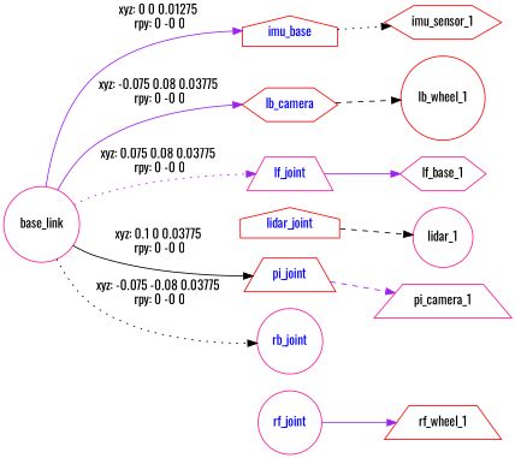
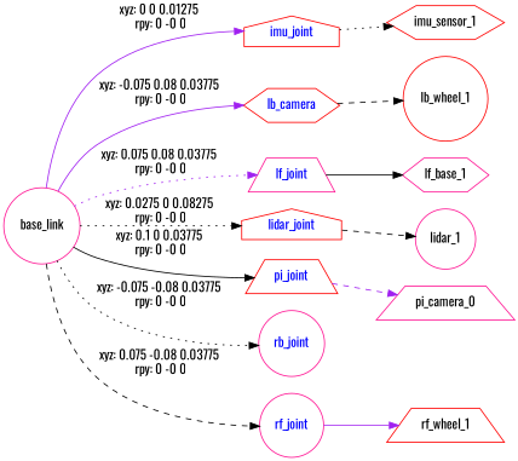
  digraph {
    fontname=Oswald
    rankdir=LR
    node [color=deeppink fontname=Oswald shape=circle]
    edge [color=black fontname=Oswald style=solid]
    n1 [label=base_link]
-   imu_joint [color=red fontcolor=blue shape=house label=imu_base]
+   imu_joint [color=red fontcolor=blue shape=house]
    n3 [color=red fontcolor=blue label=lb_camera shape=hexagon]
    lf_joint [fontcolor=blue shape=trapezium]
    lidar_joint [color=red fontcolor=blue shape=house]
    pi_joint [color=red fontcolor=blue shape=trapezium]
    rb_joint [fontcolor=blue]
    rf_joint [fontcolor=blue]
    n9 [color=red label=imu_sensor_1 shape=hexagon]
    n10 [color=red label=lb_wheel_1]
    n11 [label=lf_base_1 shape=hexagon]
    n12 [label=lidar_1]
-   n13 [label=pi_camera_1 shape=trapezium]
+   n13 [label=pi_camera_0 shape=trapezium]
    n14 [color=red label=rf_wheel_1 shape=trapezium]
    n1 -> imu_joint [color=purple label="xyz: 0 0 0.01275 \nrpy: 0 -0 0"]
    n1 -> n3 [color=purple label="xyz: -0.075 0.08 0.03775 \nrpy: 0 -0 0"]
    n1 -> lf_joint [color=purple label="xyz: 0.075 0.08 0.03775 \nrpy: 0 -0 0" style=dotted]
+   n1 -> lidar_joint [label="xyz: 0.0275 0 0.08275 \nrpy: 0 -0 0" style=dotted]
    n1 -> pi_joint [label="xyz: 0.1 0 0.03775 \nrpy: 0 -0 0"]
    n1 -> rb_joint [label="xyz: -0.075 -0.08 0.03775 \nrpy: 0 -0 0" style=dotted]
+   n1 -> rf_joint [label="xyz: 0.075 -0.08 0.03775 \nrpy: 0 -0 0" style=dashed]
    imu_joint -> n9 [style=dotted]
    n3 -> n10 [style=dashed]
-   lf_joint -> n11 [color=purple]
+   lf_joint -> n11
    lidar_joint -> n12 [style=dashed]
    pi_joint -> n13 [color=purple style=dashed]
    rf_joint -> n14 [color=purple]
  }
